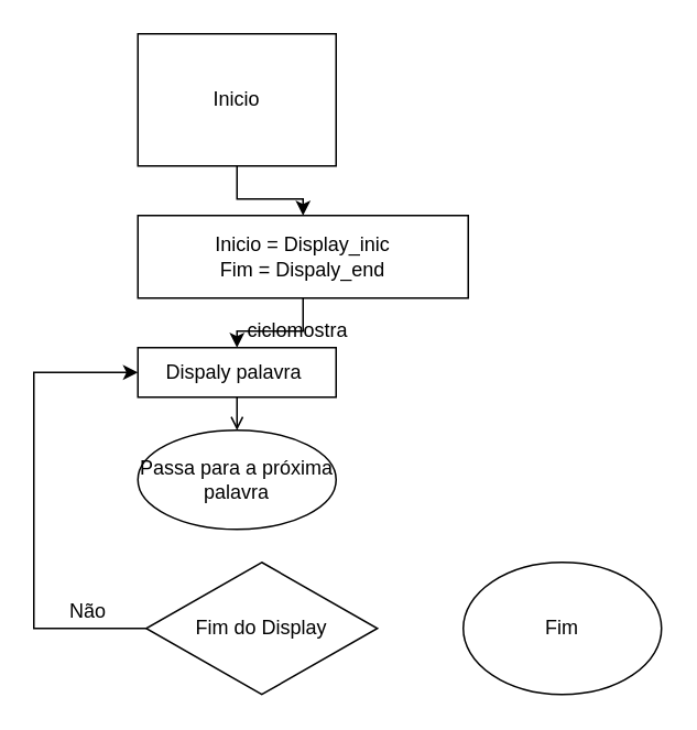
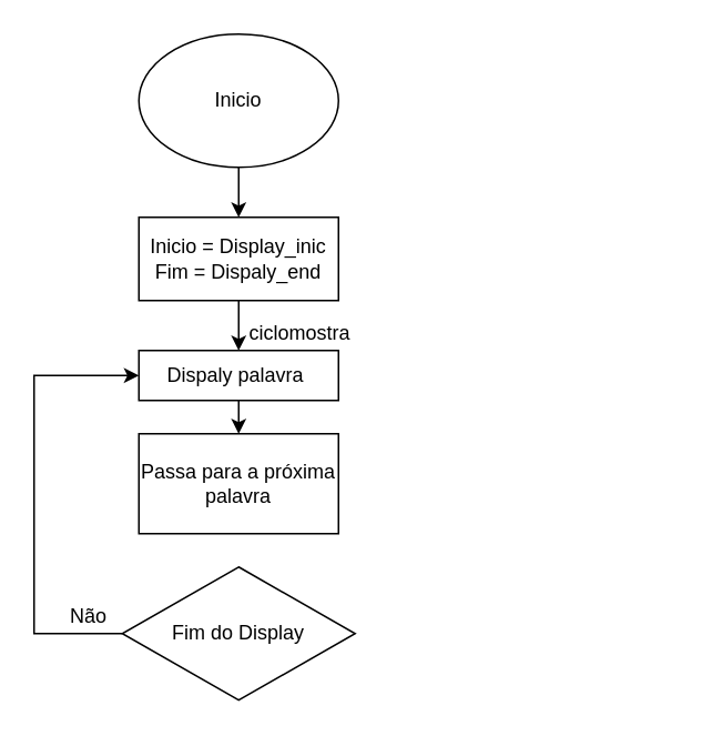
  <mxCell id="0" />
  <mxCell id="1" parent="0" />
  <mxCell id="2" style="edgeStyle=orthogonalEdgeStyle;rounded=0;orthogonalLoop=1;jettySize=auto;html=1;exitX=0.5;exitY=1;exitDx=0;exitDy=0;entryX=0.5;entryY=0;entryDx=0;entryDy=0;" edge="1" parent="1" source="3" target="5"><mxGeometry relative="1" as="geometry" /></mxCell>
- <mxCell id="3" value="Inicio" style="whiteSpace=wrap;html=1;rounded=0;" vertex="1" parent="1"><mxGeometry x="83" y="20" width="120" height="80" as="geometry" /></mxCell>
+ <mxCell id="3" value="Inicio" style="ellipse;whiteSpace=wrap;html=1;" vertex="1" parent="1"><mxGeometry x="83" y="20" width="120" height="80" as="geometry" /></mxCell>
  <mxCell id="4" style="edgeStyle=orthogonalEdgeStyle;rounded=0;orthogonalLoop=1;jettySize=auto;html=1;exitX=0.5;exitY=1;exitDx=0;exitDy=0;entryX=0.5;entryY=0;entryDx=0;entryDy=0;" edge="1" parent="1" source="5" target="7"><mxGeometry relative="1" as="geometry" /></mxCell>
- <mxCell id="5" value="Inicio = Display_inic&lt;br&gt;Fim = Dispaly_end&lt;br&gt;" style="rounded=0;whiteSpace=wrap;html=1;" vertex="1" parent="1"><mxGeometry x="83" y="130" width="200" height="50" as="geometry" /></mxCell>
- <mxCell id="6" style="edgeStyle=orthogonalEdgeStyle;rounded=0;orthogonalLoop=1;jettySize=auto;html=1;exitX=0.5;exitY=1;exitDx=0;exitDy=0;entryX=0.5;entryY=0;entryDx=0;entryDy=0;endArrow=open;" edge="1" parent="1" source="7" target="9"><mxGeometry relative="1" as="geometry" /></mxCell>
+ <mxCell id="5" value="Inicio = Display_inic&lt;br&gt;Fim = Dispaly_end&lt;br&gt;" style="rounded=0;whiteSpace=wrap;html=1;" vertex="1" parent="1"><mxGeometry x="83" y="130" width="120" height="50" as="geometry" /></mxCell>
+ <mxCell id="6" style="edgeStyle=orthogonalEdgeStyle;rounded=0;orthogonalLoop=1;jettySize=auto;html=1;exitX=0.5;exitY=1;exitDx=0;exitDy=0;entryX=0.5;entryY=0;entryDx=0;entryDy=0;" edge="1" parent="1" source="7" target="9"><mxGeometry relative="1" as="geometry" /></mxCell>
  <mxCell id="7" value="Dispaly palavra&amp;nbsp;" style="rounded=0;whiteSpace=wrap;html=1;" vertex="1" parent="1"><mxGeometry x="83" y="210" width="120" height="30" as="geometry" /></mxCell>
  <mxCell id="8" style="edgeStyle=orthogonalEdgeStyle;rounded=0;orthogonalLoop=1;jettySize=auto;html=1;exitX=0.5;exitY=1;exitDx=0;exitDy=0;" edge="1" parent="1" source="5" target="5"><mxGeometry relative="1" as="geometry" /></mxCell>
- <mxCell id="9" value="Passa para a próxima palavra" style="ellipse;whiteSpace=wrap;html=1;" vertex="1" parent="1"><mxGeometry x="83" y="260" width="120" height="60" as="geometry" /></mxCell>
+ <mxCell id="9" value="Passa para a próxima palavra" style="rounded=0;whiteSpace=wrap;html=1;" vertex="1" parent="1"><mxGeometry x="83" y="260" width="120" height="60" as="geometry" /></mxCell>
  <mxCell id="10" value="ciclomostra" style="text;html=1;strokeColor=none;fillColor=none;align=center;verticalAlign=middle;whiteSpace=wrap;rounded=0;" vertex="1" parent="1"><mxGeometry x="160" y="190" width="40" height="20" as="geometry" /></mxCell>
  <mxCell id="11" style="edgeStyle=orthogonalEdgeStyle;rounded=0;orthogonalLoop=1;jettySize=auto;html=1;exitX=0;exitY=0.5;exitDx=0;exitDy=0;entryX=0;entryY=0.5;entryDx=0;entryDy=0;" edge="1" parent="1" source="12" target="7"><mxGeometry relative="1" as="geometry"><Array as="points"><mxPoint x="20" y="380" /><mxPoint x="20" y="225" /></Array></mxGeometry></mxCell>
- <mxCell id="12" value="Fim do Display" style="rhombus;whiteSpace=wrap;html=1;" vertex="1" parent="1"><mxGeometry x="88" y="340" width="140" height="80" as="geometry" /></mxCell>
- <mxCell id="13" value="Fim" style="ellipse;whiteSpace=wrap;html=1;" vertex="1" parent="1"><mxGeometry x="280" y="340" width="120" height="80" as="geometry" /></mxCell>
+ <mxCell id="12" value="Fim do Display" style="rhombus;whiteSpace=wrap;html=1;" vertex="1" parent="1"><mxGeometry x="73" y="340" width="140" height="80" as="geometry" /></mxCell>
  <mxCell id="14" value="Não" style="text;html=1;strokeColor=none;fillColor=none;align=center;verticalAlign=middle;whiteSpace=wrap;rounded=0;" vertex="1" parent="1"><mxGeometry x="33" y="360" width="40" height="20" as="geometry" /></mxCell>
